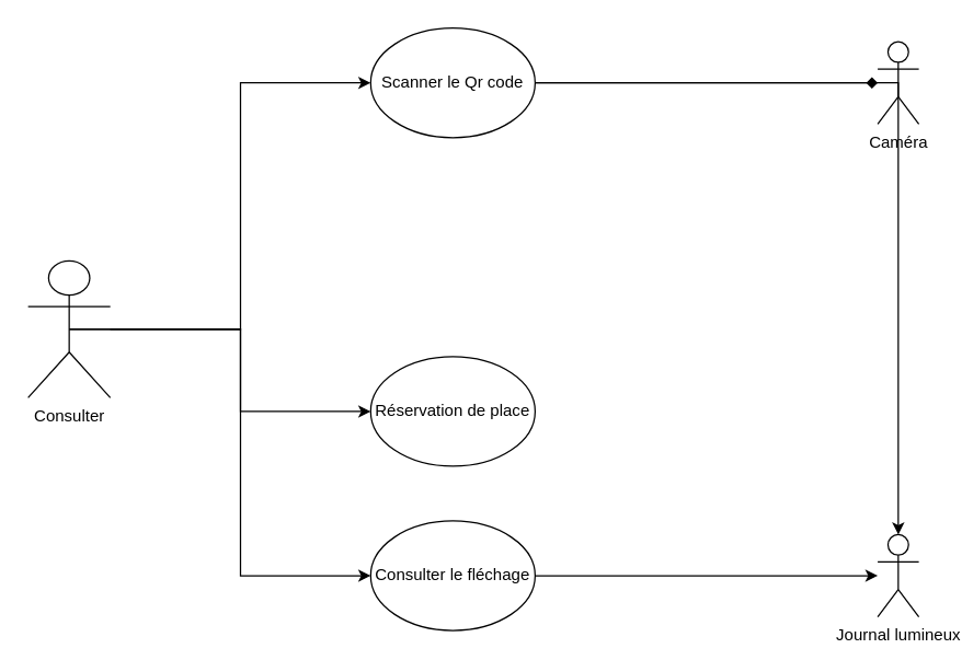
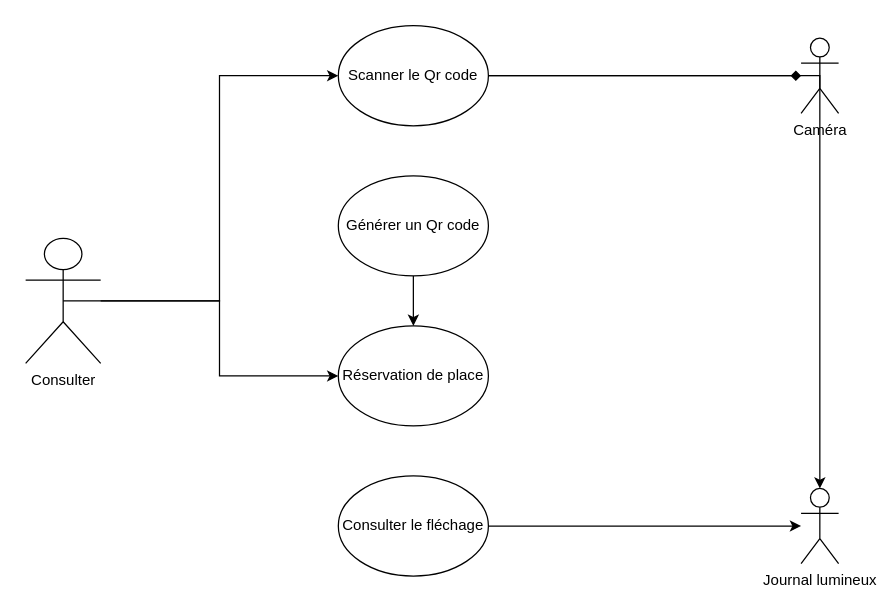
  <mxCell id="0" />
  <mxCell id="1" parent="0" />
  <mxCell id="2" style="edgeStyle=orthogonalEdgeStyle;rounded=0;orthogonalLoop=1;jettySize=auto;html=1;exitX=1;exitY=0.5;exitDx=0;exitDy=0;endArrow=diamond;" edge="1" parent="1" source="4" target="14"><mxGeometry relative="1" as="geometry" /></mxCell>
  <mxCell id="3" style="edgeStyle=orthogonalEdgeStyle;rounded=0;orthogonalLoop=1;jettySize=auto;html=1;" edge="1" parent="1" source="4" target="15"><mxGeometry relative="1" as="geometry" /></mxCell>
  <mxCell id="4" value="Scanner le Qr code" style="ellipse;whiteSpace=wrap;html=1;" vertex="1" parent="1"><mxGeometry x="270" y="20" width="120" height="80" as="geometry" /></mxCell>
  <mxCell id="5" style="edgeStyle=orthogonalEdgeStyle;rounded=0;orthogonalLoop=1;jettySize=auto;html=1;entryX=0;entryY=0.5;entryDx=0;entryDy=0;" edge="1" parent="1" source="8" target="4"><mxGeometry relative="1" as="geometry" /></mxCell>
- <mxCell id="6" style="edgeStyle=orthogonalEdgeStyle;rounded=0;orthogonalLoop=1;jettySize=auto;html=1;exitX=0.5;exitY=0.5;exitDx=0;exitDy=0;exitPerimeter=0;entryX=0;entryY=0.5;entryDx=0;entryDy=0;" edge="1" parent="1" source="8" target="13"><mxGeometry relative="1" as="geometry" /></mxCell>
  <mxCell id="7" style="edgeStyle=orthogonalEdgeStyle;rounded=0;orthogonalLoop=1;jettySize=auto;html=1;exitX=0.5;exitY=0.5;exitDx=0;exitDy=0;exitPerimeter=0;entryX=0;entryY=0.5;entryDx=0;entryDy=0;" edge="1" parent="1" source="8" target="11"><mxGeometry relative="1" as="geometry" /></mxCell>
  <mxCell id="8" value="Consulter&lt;br&gt;" style="shape=umlActor;verticalLabelPosition=bottom;verticalAlign=top;html=1;outlineConnect=0;" vertex="1" parent="1"><mxGeometry x="20" y="190" width="60" height="100" as="geometry" /></mxCell>
+ <mxCell id="9" style="edgeStyle=orthogonalEdgeStyle;rounded=0;orthogonalLoop=1;jettySize=auto;html=1;exitX=0.5;exitY=1;exitDx=0;exitDy=0;entryX=0.5;entryY=0;entryDx=0;entryDy=0;" edge="1" parent="1" source="10" target="11"><mxGeometry relative="1" as="geometry" /></mxCell>
+ <mxCell id="10" value="Générer un Qr code" style="ellipse;whiteSpace=wrap;html=1;" vertex="1" parent="1"><mxGeometry x="270" y="140" width="120" height="80" as="geometry" /></mxCell>
  <mxCell id="11" value="Réservation de place" style="ellipse;whiteSpace=wrap;html=1;" vertex="1" parent="1"><mxGeometry x="270" y="260" width="120" height="80" as="geometry" /></mxCell>
  <mxCell id="12" style="edgeStyle=orthogonalEdgeStyle;rounded=0;orthogonalLoop=1;jettySize=auto;html=1;exitX=1;exitY=0.5;exitDx=0;exitDy=0;" edge="1" parent="1" source="13" target="15"><mxGeometry relative="1" as="geometry" /></mxCell>
  <mxCell id="13" value="Consulter le fléchage" style="ellipse;whiteSpace=wrap;html=1;" vertex="1" parent="1"><mxGeometry x="270" y="380" width="120" height="80" as="geometry" /></mxCell>
  <mxCell id="14" value="Caméra&lt;br&gt;" style="shape=umlActor;verticalLabelPosition=bottom;verticalAlign=top;html=1;outlineConnect=0;" vertex="1" parent="1"><mxGeometry x="640" y="30" width="30" height="60" as="geometry" /></mxCell>
  <mxCell id="15" value="Journal lumineux&lt;br&gt;" style="shape=umlActor;verticalLabelPosition=bottom;verticalAlign=top;html=1;outlineConnect=0;" vertex="1" parent="1"><mxGeometry x="640" y="390" width="30" height="60" as="geometry" /></mxCell>
